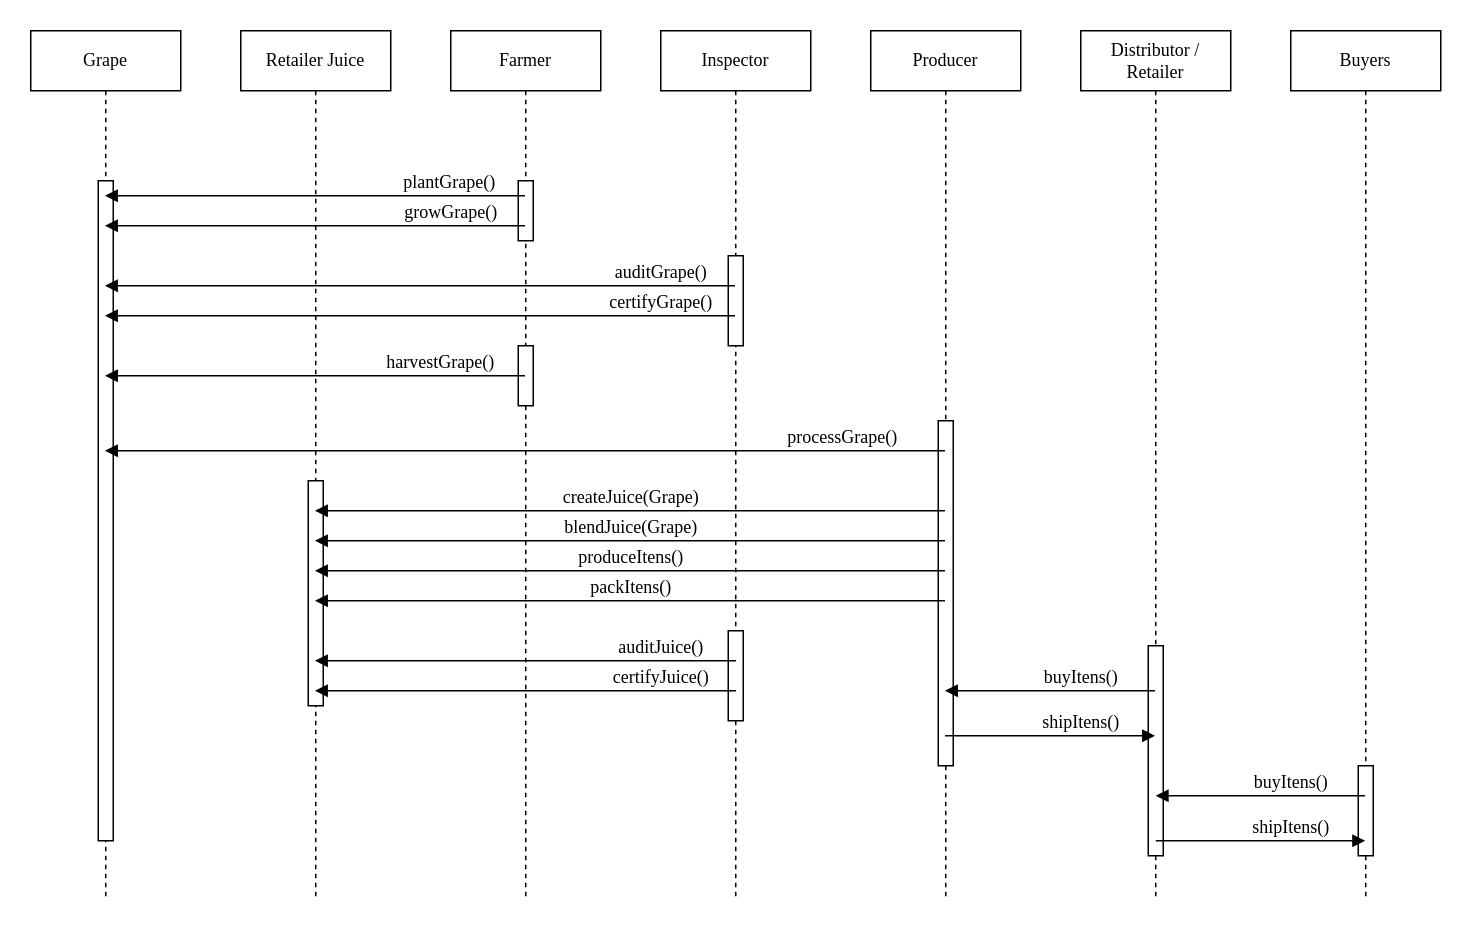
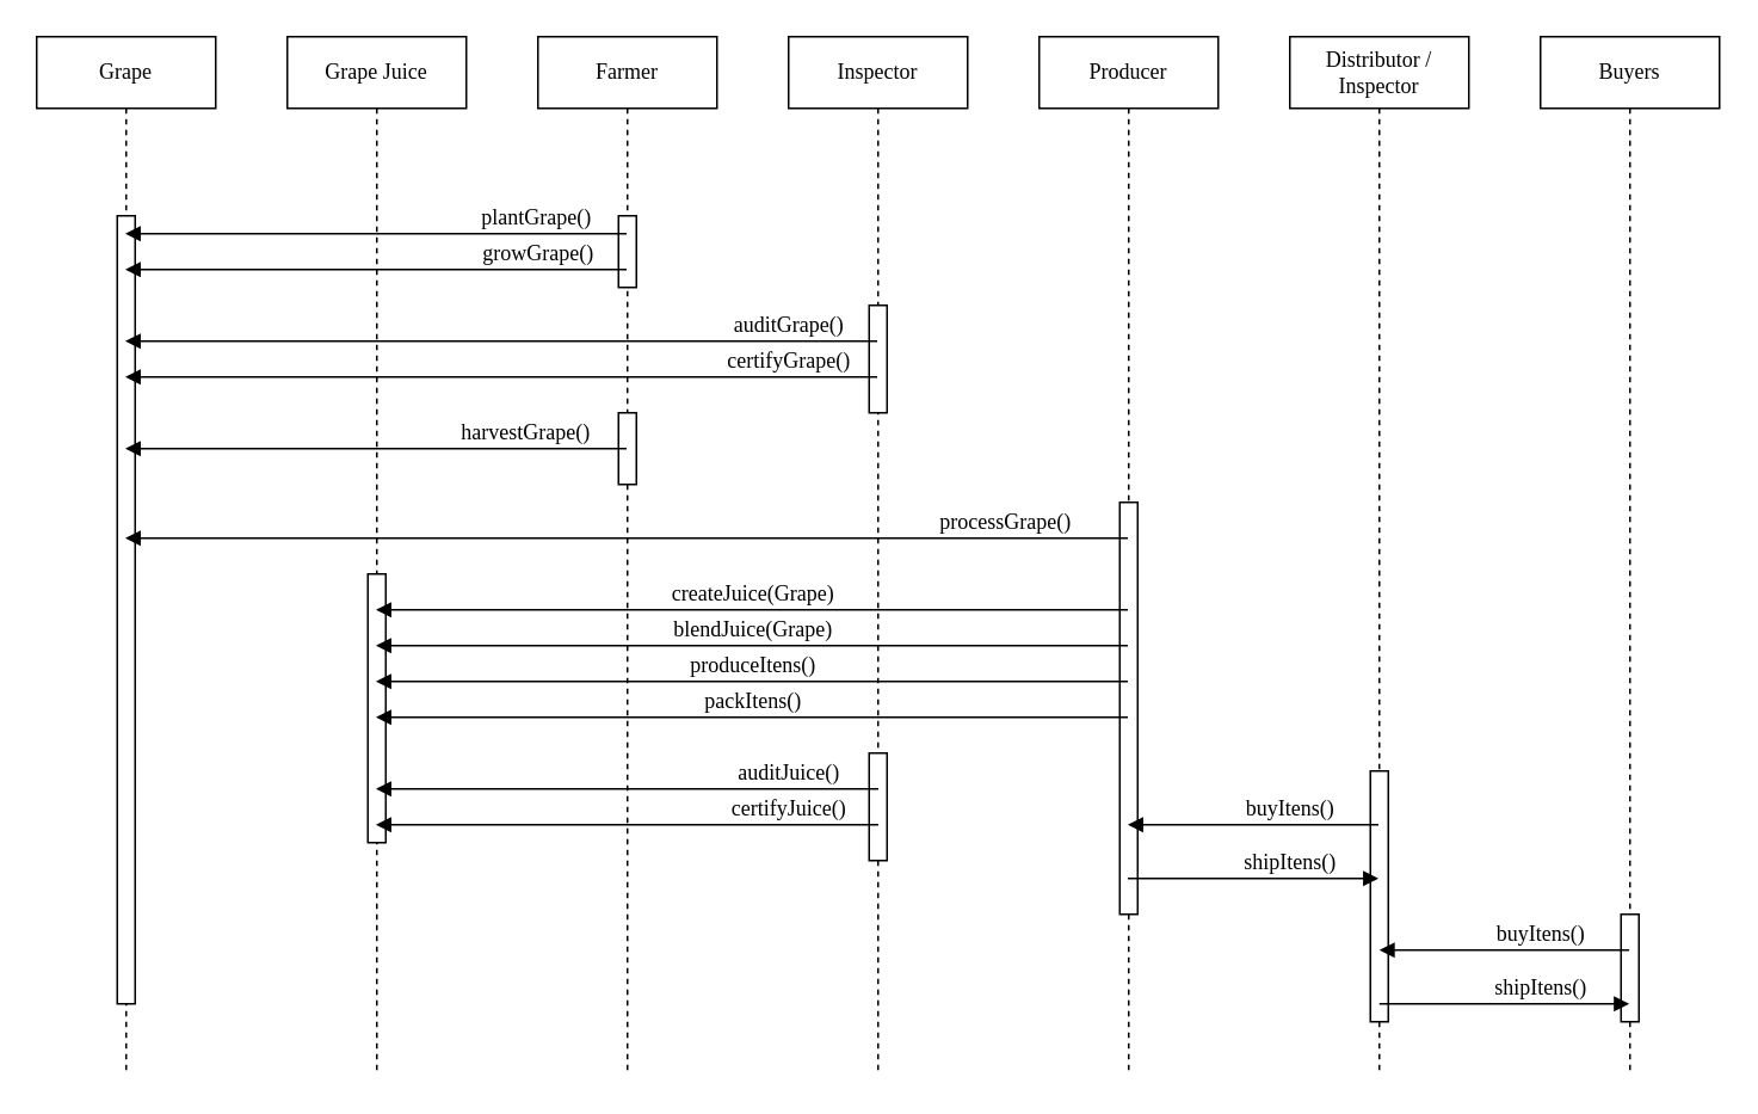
  <mxCell id="0" />
  <mxCell id="1" parent="0" />
  <mxCell id="2" value="Farmer" style="shape=umlLifeline;perimeter=lifelinePerimeter;whiteSpace=wrap;html=1;container=1;collapsible=0;recursiveResize=0;outlineConnect=0;rounded=0;shadow=0;comic=0;labelBackgroundColor=none;strokeWidth=1;fontFamily=Verdana;fontSize=12;align=center;" parent="1" vertex="1"><mxGeometry x="300" y="20" width="100" height="580" as="geometry" /></mxCell>
  <mxCell id="3" value="" style="html=1;points=[];perimeter=orthogonalPerimeter;rounded=0;shadow=0;comic=0;labelBackgroundColor=none;strokeWidth=1;fontFamily=Verdana;fontSize=12;align=center;" parent="2" vertex="1"><mxGeometry x="45" y="100" width="10" height="40" as="geometry" /></mxCell>
  <mxCell id="4" value="" style="html=1;points=[];perimeter=orthogonalPerimeter;rounded=0;shadow=0;comic=0;labelBackgroundColor=none;strokeWidth=1;fontFamily=Verdana;fontSize=12;align=center;" vertex="1" parent="2"><mxGeometry x="45" y="210" width="10" height="40" as="geometry" /></mxCell>
  <mxCell id="5" value="Inspector" style="shape=umlLifeline;perimeter=lifelinePerimeter;whiteSpace=wrap;html=1;container=1;collapsible=0;recursiveResize=0;outlineConnect=0;rounded=0;shadow=0;comic=0;labelBackgroundColor=none;strokeWidth=1;fontFamily=Verdana;fontSize=12;align=center;" parent="1" vertex="1"><mxGeometry x="440" y="20" width="100" height="580" as="geometry" /></mxCell>
  <mxCell id="6" value="" style="html=1;points=[];perimeter=orthogonalPerimeter;rounded=0;shadow=0;comic=0;labelBackgroundColor=none;strokeWidth=1;fontFamily=Verdana;fontSize=12;align=center;" parent="5" vertex="1"><mxGeometry x="45" y="150" width="10" height="60" as="geometry" /></mxCell>
  <mxCell id="7" value="" style="html=1;points=[];perimeter=orthogonalPerimeter;rounded=0;shadow=0;comic=0;labelBackgroundColor=none;strokeWidth=1;fontFamily=Verdana;fontSize=12;align=center;" vertex="1" parent="5"><mxGeometry x="45" y="400" width="10" height="60" as="geometry" /></mxCell>
  <mxCell id="8" value="Grape" style="shape=umlLifeline;perimeter=lifelinePerimeter;whiteSpace=wrap;html=1;container=1;collapsible=0;recursiveResize=0;outlineConnect=0;rounded=0;shadow=0;comic=0;labelBackgroundColor=none;strokeWidth=1;fontFamily=Verdana;fontSize=12;align=center;" parent="1" vertex="1"><mxGeometry x="20" y="20" width="100" height="580" as="geometry" /></mxCell>
  <mxCell id="9" value="" style="html=1;points=[];perimeter=orthogonalPerimeter;rounded=0;shadow=0;comic=0;labelBackgroundColor=none;strokeWidth=1;fontFamily=Verdana;fontSize=12;align=center;" parent="8" vertex="1"><mxGeometry x="45" y="100" width="10" height="440" as="geometry" /></mxCell>
  <mxCell id="10" value="plantGrape()" style="html=1;verticalAlign=bottom;endArrow=none;labelBackgroundColor=none;fontFamily=Verdana;fontSize=12;edgeStyle=elbowEdgeStyle;elbow=vertical;endFill=0;startArrow=block;startFill=1;" parent="1" source="8" target="2" edge="1"><mxGeometry x="0.639" relative="1" as="geometry"><mxPoint x="140" y="130" as="sourcePoint" /><mxPoint x="205" y="130" as="targetPoint" /><Array as="points"><mxPoint x="190" y="130" /></Array><mxPoint as="offset" /></mxGeometry></mxCell>
  <mxCell id="11" value="growGrape()" style="html=1;verticalAlign=bottom;endArrow=none;labelBackgroundColor=none;fontFamily=Verdana;fontSize=12;edgeStyle=elbowEdgeStyle;elbow=vertical;endFill=0;startArrow=block;startFill=1;" edge="1" parent="1" source="8" target="2"><mxGeometry x="0.64" relative="1" as="geometry"><mxPoint x="75" y="170" as="sourcePoint" /><mxPoint x="204" y="149" as="targetPoint" /><Array as="points"><mxPoint x="150" y="150" /></Array><mxPoint as="offset" /></mxGeometry></mxCell>
  <mxCell id="12" value="harvestGrape()" style="html=1;verticalAlign=bottom;endArrow=none;labelBackgroundColor=none;fontFamily=Verdana;fontSize=12;edgeStyle=elbowEdgeStyle;elbow=vertical;endFill=0;startArrow=block;startFill=1;" edge="1" parent="1" source="8" target="2"><mxGeometry x="0.593" relative="1" as="geometry"><mxPoint x="80" y="249.99" as="sourcePoint" /><mxPoint x="310" y="246" as="targetPoint" /><Array as="points"><mxPoint x="160" y="250" /></Array><mxPoint as="offset" /></mxGeometry></mxCell>
  <mxCell id="13" value="auditGrape()" style="html=1;verticalAlign=bottom;endArrow=none;labelBackgroundColor=none;fontFamily=Verdana;fontSize=12;edgeStyle=elbowEdgeStyle;elbow=vertical;endFill=0;startArrow=block;startFill=1;" edge="1" parent="1" source="8" target="5"><mxGeometry x="0.761" relative="1" as="geometry"><mxPoint x="80" y="190.24" as="sourcePoint" /><mxPoint x="340" y="190" as="targetPoint" /><Array as="points"><mxPoint x="160" y="190" /><mxPoint x="154.68" y="200.76" /></Array><mxPoint as="offset" /></mxGeometry></mxCell>
  <mxCell id="14" value="certifyGrape()" style="html=1;verticalAlign=bottom;endArrow=none;labelBackgroundColor=none;fontFamily=Verdana;fontSize=12;edgeStyle=elbowEdgeStyle;elbow=vertical;endFill=0;startArrow=block;startFill=1;" edge="1" parent="1" source="8" target="5"><mxGeometry x="0.761" relative="1" as="geometry"><mxPoint x="75" y="210" as="sourcePoint" /><mxPoint x="341.97" y="210.04" as="targetPoint" /><Array as="points"><mxPoint x="210" y="210" /></Array><mxPoint as="offset" /></mxGeometry></mxCell>
- <mxCell id="15" value="Distributor /&lt;br&gt;Retailer" style="shape=umlLifeline;perimeter=lifelinePerimeter;whiteSpace=wrap;html=1;container=1;collapsible=0;recursiveResize=0;outlineConnect=0;rounded=0;shadow=0;comic=0;labelBackgroundColor=none;strokeWidth=1;fontFamily=Verdana;fontSize=12;align=center;" vertex="1" parent="1"><mxGeometry x="720" y="20" width="100" height="580" as="geometry" /></mxCell>
+ <mxCell id="15" value="Distributor /&lt;br&gt;Inspector" style="shape=umlLifeline;perimeter=lifelinePerimeter;whiteSpace=wrap;html=1;container=1;collapsible=0;recursiveResize=0;outlineConnect=0;rounded=0;shadow=0;comic=0;labelBackgroundColor=none;strokeWidth=1;fontFamily=Verdana;fontSize=12;align=center;" vertex="1" parent="1"><mxGeometry x="720" y="20" width="100" height="580" as="geometry" /></mxCell>
  <mxCell id="16" value="" style="html=1;points=[];perimeter=orthogonalPerimeter;rounded=0;shadow=0;comic=0;labelBackgroundColor=none;strokeWidth=1;fontFamily=Verdana;fontSize=12;align=center;" vertex="1" parent="15"><mxGeometry x="45" y="410" width="10" height="140" as="geometry" /></mxCell>
  <mxCell id="17" value="Buyers" style="shape=umlLifeline;perimeter=lifelinePerimeter;whiteSpace=wrap;html=1;container=1;collapsible=0;recursiveResize=0;outlineConnect=0;rounded=0;shadow=0;comic=0;labelBackgroundColor=none;strokeWidth=1;fontFamily=Verdana;fontSize=12;align=center;" vertex="1" parent="1"><mxGeometry x="860" y="20" width="100" height="580" as="geometry" /></mxCell>
  <mxCell id="18" value="" style="html=1;points=[];perimeter=orthogonalPerimeter;rounded=0;shadow=0;comic=0;labelBackgroundColor=none;strokeWidth=1;fontFamily=Verdana;fontSize=12;align=center;" vertex="1" parent="17"><mxGeometry x="45" y="490" width="10" height="60" as="geometry" /></mxCell>
  <mxCell id="19" value="Producer" style="shape=umlLifeline;perimeter=lifelinePerimeter;whiteSpace=wrap;html=1;container=1;collapsible=0;recursiveResize=0;outlineConnect=0;rounded=0;shadow=0;comic=0;labelBackgroundColor=none;strokeWidth=1;fontFamily=Verdana;fontSize=12;align=center;" vertex="1" parent="1"><mxGeometry x="580" y="20" width="100" height="580" as="geometry" /></mxCell>
  <mxCell id="20" value="" style="html=1;points=[];perimeter=orthogonalPerimeter;rounded=0;shadow=0;comic=0;labelBackgroundColor=none;strokeWidth=1;fontFamily=Verdana;fontSize=12;align=center;" vertex="1" parent="19"><mxGeometry x="45" y="260" width="10" height="230" as="geometry" /></mxCell>
  <mxCell id="21" value="processGrape()" style="html=1;verticalAlign=bottom;endArrow=none;labelBackgroundColor=none;fontFamily=Verdana;fontSize=12;edgeStyle=elbowEdgeStyle;elbow=vertical;endFill=0;startArrow=block;startFill=1;" edge="1" parent="1" source="8" target="19"><mxGeometry x="0.752" relative="1" as="geometry"><mxPoint x="80" y="300.32" as="sourcePoint" /><mxPoint x="480" y="300" as="targetPoint" /><Array as="points"><mxPoint x="350" y="300" /><mxPoint x="164.99" y="310.05" /></Array><mxPoint as="offset" /></mxGeometry></mxCell>
- <mxCell id="22" value="Retailer Juice" style="shape=umlLifeline;perimeter=lifelinePerimeter;whiteSpace=wrap;html=1;container=1;collapsible=0;recursiveResize=0;outlineConnect=0;rounded=0;shadow=0;comic=0;labelBackgroundColor=none;strokeWidth=1;fontFamily=Verdana;fontSize=12;align=center;" vertex="1" parent="1"><mxGeometry x="160" y="20" width="100" height="580" as="geometry" /></mxCell>
+ <mxCell id="22" value="Grape Juice" style="shape=umlLifeline;perimeter=lifelinePerimeter;whiteSpace=wrap;html=1;container=1;collapsible=0;recursiveResize=0;outlineConnect=0;rounded=0;shadow=0;comic=0;labelBackgroundColor=none;strokeWidth=1;fontFamily=Verdana;fontSize=12;align=center;" vertex="1" parent="1"><mxGeometry x="160" y="20" width="100" height="580" as="geometry" /></mxCell>
  <mxCell id="23" value="" style="html=1;points=[];perimeter=orthogonalPerimeter;rounded=0;shadow=0;comic=0;labelBackgroundColor=none;strokeWidth=1;fontFamily=Verdana;fontSize=12;align=center;" vertex="1" parent="22"><mxGeometry x="45" y="300" width="10" height="150" as="geometry" /></mxCell>
  <mxCell id="24" value="createJuice(Grape)" style="html=1;verticalAlign=bottom;endArrow=none;labelBackgroundColor=none;fontFamily=Verdana;fontSize=12;edgeStyle=elbowEdgeStyle;elbow=vertical;endFill=0;startArrow=block;startFill=1;" edge="1" parent="1" source="22" target="19"><mxGeometry relative="1" as="geometry"><mxPoint x="760" y="330" as="sourcePoint" /><mxPoint x="640" y="330" as="targetPoint" /><Array as="points"><mxPoint x="420" y="340" /></Array></mxGeometry></mxCell>
  <mxCell id="25" value="blendJuice(Grape)" style="html=1;verticalAlign=bottom;endArrow=none;labelBackgroundColor=none;fontFamily=Verdana;fontSize=12;edgeStyle=elbowEdgeStyle;elbow=vertical;endFill=0;startArrow=block;startFill=1;" edge="1" parent="1" source="22" target="19"><mxGeometry relative="1" as="geometry"><mxPoint x="760" y="360" as="sourcePoint" /><mxPoint x="640" y="360" as="targetPoint" /><Array as="points"><mxPoint x="430" y="360" /></Array></mxGeometry></mxCell>
  <mxCell id="26" value="produceItens()" style="html=1;verticalAlign=bottom;endArrow=none;labelBackgroundColor=none;fontFamily=Verdana;fontSize=12;edgeStyle=elbowEdgeStyle;elbow=vertical;endFill=0;startArrow=block;startFill=1;" edge="1" parent="1" source="22" target="19"><mxGeometry relative="1" as="geometry"><mxPoint x="760" y="390" as="sourcePoint" /><mxPoint x="640" y="390" as="targetPoint" /><Array as="points"><mxPoint x="420" y="380" /></Array></mxGeometry></mxCell>
  <mxCell id="27" value="packItens()" style="html=1;verticalAlign=bottom;endArrow=none;labelBackgroundColor=none;fontFamily=Verdana;fontSize=12;edgeStyle=elbowEdgeStyle;elbow=vertical;endFill=0;startArrow=block;startFill=1;" edge="1" parent="1" source="22" target="19"><mxGeometry relative="1" as="geometry"><mxPoint x="760" y="420" as="sourcePoint" /><mxPoint x="640" y="420" as="targetPoint" /><Array as="points"><mxPoint x="400" y="400" /></Array></mxGeometry></mxCell>
  <mxCell id="28" value="buyItens()" style="html=1;verticalAlign=bottom;endArrow=none;labelBackgroundColor=none;fontFamily=Verdana;fontSize=12;edgeStyle=elbowEdgeStyle;elbow=vertical;endFill=0;startArrow=block;startFill=1;" edge="1" parent="1" source="19" target="15"><mxGeometry x="0.291" relative="1" as="geometry"><mxPoint x="309.999" y="460" as="sourcePoint" /><mxPoint x="729.57" y="460" as="targetPoint" /><Array as="points"><mxPoint x="710" y="460" /><mxPoint x="690" y="480" /></Array><mxPoint as="offset" /></mxGeometry></mxCell>
  <mxCell id="29" value="shipItens()" style="html=1;verticalAlign=bottom;endArrow=block;labelBackgroundColor=none;fontFamily=Verdana;fontSize=12;edgeStyle=elbowEdgeStyle;elbow=vertical;endFill=1;startArrow=none;startFill=0;" edge="1" parent="1" source="19" target="15"><mxGeometry x="0.291" relative="1" as="geometry"><mxPoint x="590" y="410" as="sourcePoint" /><mxPoint x="779.5" y="470" as="targetPoint" /><Array as="points"><mxPoint x="710" y="490" /><mxPoint x="700" y="490" /></Array><mxPoint as="offset" /></mxGeometry></mxCell>
  <mxCell id="30" value="buyItens()" style="html=1;verticalAlign=bottom;endArrow=none;labelBackgroundColor=none;fontFamily=Verdana;fontSize=12;edgeStyle=elbowEdgeStyle;elbow=vertical;endFill=0;startArrow=block;startFill=1;" edge="1" parent="1"><mxGeometry x="0.291" relative="1" as="geometry"><mxPoint x="769.999" y="530" as="sourcePoint" /><mxPoint x="909.57" y="530" as="targetPoint" /><Array as="points"><mxPoint x="850.07" y="530" /><mxPoint x="830.07" y="550" /></Array><mxPoint as="offset" /></mxGeometry></mxCell>
  <mxCell id="31" value="shipItens()" style="html=1;verticalAlign=bottom;endArrow=block;labelBackgroundColor=none;fontFamily=Verdana;fontSize=12;edgeStyle=elbowEdgeStyle;elbow=vertical;endFill=1;startArrow=none;startFill=0;" edge="1" parent="1"><mxGeometry x="0.291" relative="1" as="geometry"><mxPoint x="769.999" y="560" as="sourcePoint" /><mxPoint x="909.57" y="560" as="targetPoint" /><Array as="points"><mxPoint x="850.07" y="560" /><mxPoint x="840.07" y="560" /></Array><mxPoint as="offset" /></mxGeometry></mxCell>
  <mxCell id="32" value="auditJuice()" style="html=1;verticalAlign=bottom;endArrow=none;labelBackgroundColor=none;fontFamily=Verdana;fontSize=12;edgeStyle=elbowEdgeStyle;elbow=vertical;endFill=0;startArrow=block;startFill=1;" edge="1" parent="1" source="22"><mxGeometry x="0.642" relative="1" as="geometry"><mxPoint x="70.004" y="440" as="sourcePoint" /><mxPoint x="490.18" y="440" as="targetPoint" /><Array as="points"><mxPoint x="160.68" y="440" /><mxPoint x="155.36" y="450.76" /></Array><mxPoint as="offset" /></mxGeometry></mxCell>
  <mxCell id="33" value="certifyJuice()" style="html=1;verticalAlign=bottom;endArrow=none;labelBackgroundColor=none;fontFamily=Verdana;fontSize=12;edgeStyle=elbowEdgeStyle;elbow=vertical;endFill=0;startArrow=block;startFill=1;" edge="1" parent="1" source="22"><mxGeometry x="0.642" relative="1" as="geometry"><mxPoint x="70.004" y="460" as="sourcePoint" /><mxPoint x="490.18" y="460" as="targetPoint" /><Array as="points"><mxPoint x="210.68" y="460" /></Array><mxPoint as="offset" /></mxGeometry></mxCell>
